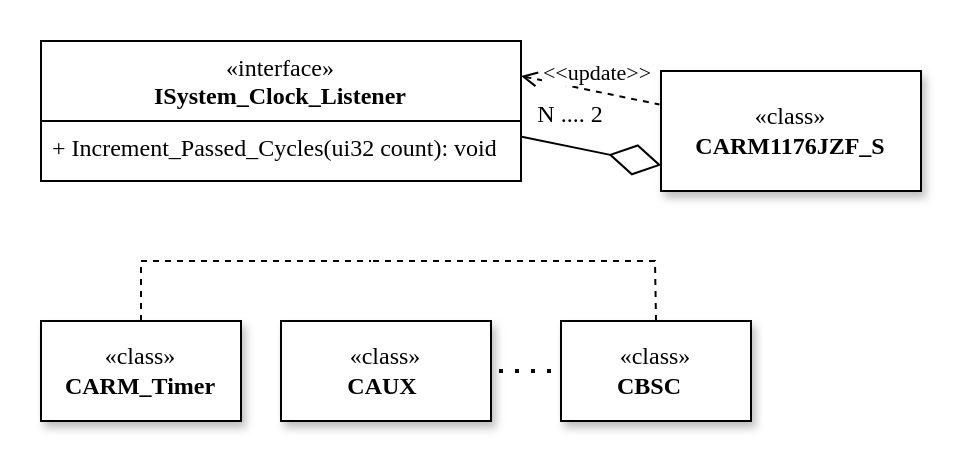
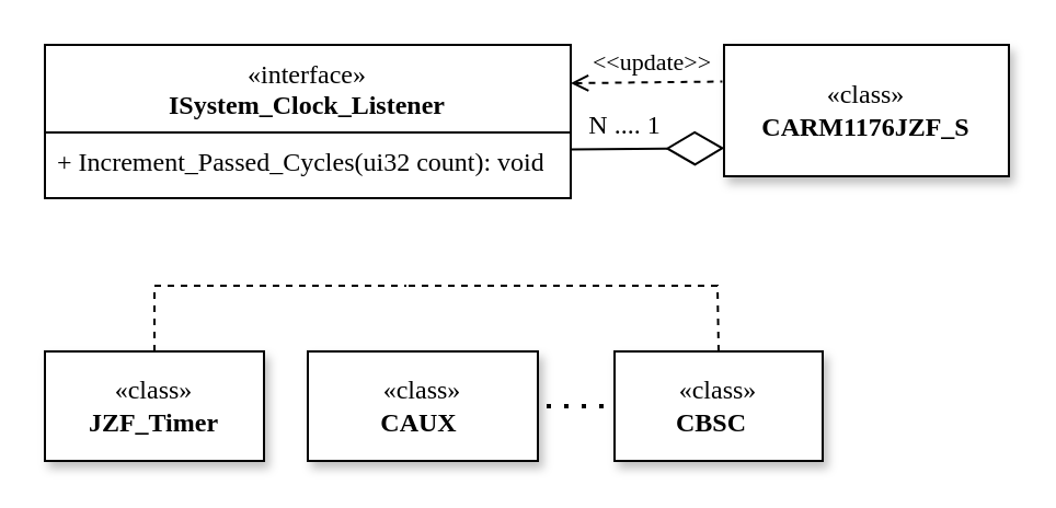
  <mxCell id="0" />
  <mxCell id="1" parent="0" />
- <mxCell id="2" value="«class»&lt;br&gt;&lt;b&gt;CARM1176JZF_S&lt;/b&gt;" style="html=1;whiteSpace=wrap;fontFamily=Computer Modern;shadow=1;" parent="1" vertex="1"><mxGeometry x="330" y="35" width="130" height="60" as="geometry" /></mxCell>
- <mxCell id="3" value="«class»&lt;br&gt;&lt;b&gt;CARM_Timer&lt;/b&gt;" style="html=1;whiteSpace=wrap;fontFamily=Computer Modern;shadow=1;" parent="1" vertex="1"><mxGeometry x="20" y="160" width="100" height="50" as="geometry" /></mxCell>
+ <mxCell id="2" value="«class»&lt;br&gt;&lt;b&gt;CARM1176JZF_S&lt;/b&gt;" style="html=1;whiteSpace=wrap;fontFamily=Computer Modern;shadow=1;" parent="1" vertex="1"><mxGeometry x="330" y="20" width="130" height="60" as="geometry" /></mxCell>
+ <mxCell id="3" value="«class»&lt;br&gt;&lt;b&gt;JZF_Timer&lt;/b&gt;" style="html=1;whiteSpace=wrap;fontFamily=Computer Modern;shadow=1;" parent="1" vertex="1"><mxGeometry x="20" y="160" width="100" height="50" as="geometry" /></mxCell>
  <mxCell id="4" value="«class»&lt;br&gt;&lt;b&gt;CAUX&amp;nbsp;&lt;/b&gt;" style="html=1;whiteSpace=wrap;fontFamily=Computer Modern;shadow=1;" parent="1" vertex="1"><mxGeometry x="140" y="160" width="105" height="50" as="geometry" /></mxCell>
  <mxCell id="5" value="«class»&lt;br&gt;&lt;b&gt;CBSC&amp;nbsp;&amp;nbsp;&lt;/b&gt;" style="html=1;whiteSpace=wrap;fontFamily=Computer Modern;shadow=1;" parent="1" vertex="1"><mxGeometry x="280" y="160" width="95" height="50" as="geometry" /></mxCell>
  <mxCell id="6" value="" style="endArrow=diamondThin;endFill=0;endSize=24;html=1;rounded=0;entryX=0.001;entryY=0.786;entryDx=0;entryDy=0;exitX=0.999;exitY=0.257;exitDx=0;exitDy=0;exitPerimeter=0;entryPerimeter=0;" parent="1" source="11" target="2" edge="1"><mxGeometry width="160" relative="1" as="geometry"><mxPoint x="260" y="95" as="sourcePoint" /><mxPoint x="120" y="60" as="targetPoint" /></mxGeometry></mxCell>
  <mxCell id="7" value="" style="endArrow=none;dashed=1;html=1;rounded=0;exitX=0.5;exitY=0;exitDx=0;exitDy=0;" parent="1" source="3" edge="1"><mxGeometry width="50" height="50" relative="1" as="geometry"><mxPoint x="-25" y="140" as="sourcePoint" /><mxPoint x="185" y="130" as="targetPoint" /><Array as="points"><mxPoint x="70" y="130" /></Array></mxGeometry></mxCell>
  <mxCell id="8" value="" style="endArrow=none;dashed=1;html=1;rounded=0;exitX=0.5;exitY=0;exitDx=0;exitDy=0;" parent="1" source="5" edge="1"><mxGeometry width="50" height="50" relative="1" as="geometry"><mxPoint x="355" y="160" as="sourcePoint" /><mxPoint x="185" y="130" as="targetPoint" /><Array as="points"><mxPoint x="327" y="130" /></Array></mxGeometry></mxCell>
  <mxCell id="9" value="" style="endArrow=none;dashed=1;html=1;dashPattern=1 3;strokeWidth=2;rounded=0;" parent="1" edge="1"><mxGeometry width="50" height="50" relative="1" as="geometry"><mxPoint x="249" y="185" as="sourcePoint" /><mxPoint x="279" y="185" as="targetPoint" /></mxGeometry></mxCell>
  <mxCell id="10" value="&lt;span style=&quot;font-weight: normal;&quot;&gt;«interface»&lt;/span&gt;&lt;br&gt;ISystem_Clock_Listener" style="swimlane;fontStyle=1;align=center;verticalAlign=top;childLayout=stackLayout;horizontal=1;startSize=40;horizontalStack=0;resizeParent=1;resizeParentMax=0;resizeLast=0;collapsible=1;marginBottom=0;whiteSpace=wrap;html=1;fontFamily=Computer Modern;shadow=0;swimlaneLine=1;" parent="1" vertex="1"><mxGeometry x="20" y="20" width="240" height="70" as="geometry" /></mxCell>
  <mxCell id="11" value="+ Increment_Passed_Cycles(ui32 count): void" style="text;strokeColor=none;fillColor=none;align=left;verticalAlign=top;spacingLeft=4;spacingRight=4;overflow=hidden;rotatable=0;points=[[0,0.5],[1,0.5]];portConstraint=eastwest;whiteSpace=wrap;html=1;fontFamily=Computer Modern;" parent="10" vertex="1"><mxGeometry y="40" width="240" height="30" as="geometry" /></mxCell>
- <mxCell id="12" value="N .... 2" style="text;html=1;strokeColor=none;fillColor=none;align=center;verticalAlign=middle;whiteSpace=wrap;rounded=0;fontFamily=Computer Modern;" parent="1" vertex="1"><mxGeometry x="255" y="42" width="60" height="30" as="geometry" /></mxCell>
+ <mxCell id="12" value="N .... 1" style="text;html=1;strokeColor=none;fillColor=none;align=center;verticalAlign=middle;whiteSpace=wrap;rounded=0;fontFamily=Computer Modern;" parent="1" vertex="1"><mxGeometry x="255" y="42" width="60" height="30" as="geometry" /></mxCell>
  <mxCell id="13" value="" style="endArrow=none;dashed=1;html=1;rounded=0;entryX=-0.006;entryY=0.279;entryDx=0;entryDy=0;exitX=1;exitY=0.25;exitDx=0;exitDy=0;entryPerimeter=0;startArrow=open;startFill=0;" parent="1" source="10" target="2" edge="1"><mxGeometry width="50" height="50" relative="1" as="geometry"><mxPoint x="240" y="10" as="sourcePoint" /><mxPoint x="290" y="-40" as="targetPoint" /></mxGeometry></mxCell>
  <mxCell id="14" value="&amp;lt;&amp;lt;update&amp;gt;&amp;gt;" style="edgeLabel;html=1;align=center;verticalAlign=middle;resizable=0;points=[];fontFamily=Computer Modern;" parent="13" vertex="1" connectable="0"><mxGeometry x="0.165" relative="1" as="geometry"><mxPoint x="-3" y="-10" as="offset" /></mxGeometry></mxCell>
